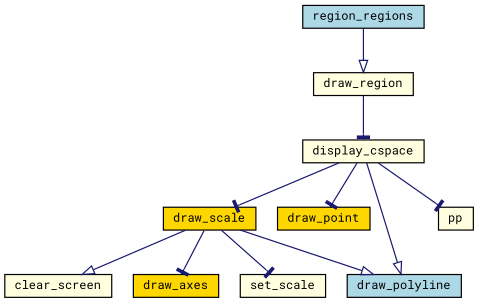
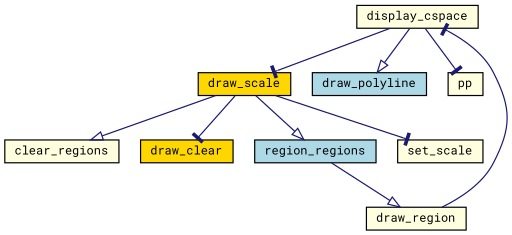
  digraph {
    fontname="Roboto Mono"
    rankdir=TB
    node [color=black fillcolor=lightyellow fontname="Roboto Mono" fontsize=10 shape=record style=filled]
    edge [arrowhead=tee color=midnightblue fontname="Roboto Mono" fontsize=10 labelfontname=Helvetica labelfontsize=10 style=solid]
    n1 [fontcolor=black height=0.2 label=display_cspace width=0.4]
    n2 [fillcolor=gold height=0.2 label=draw_scale width=0.4]
-   n3 [fillcolor=gold height=0.2 label=draw_point width=0.4]
    n4 [fillcolor=lightblue height=0.2 label=draw_polyline width=0.4]
    n5 [height=0.2 label=pp width=0.4]
-   n6 [height=0.2 label=clear_screen width=0.4]
-   n7 [fillcolor=gold height=0.2 label=draw_axes width=0.4]
+   n6 [height=0.2 label=clear_regions width=0.4]
+   n7 [fillcolor=gold height=0.2 label=draw_clear width=0.4]
    n8 [fillcolor=lightblue height=0.2 label=region_regions width=0.4]
    n9 [height=0.2 label=set_scale width=0.4]
    n10 [height=0.2 label=draw_region width=0.4]
    n1 -> n2
-   n1 -> n3
    n1 -> n4 [arrowhead=onormal]
    n1 -> n5
    n2 -> n6 [arrowhead=onormal]
    n2 -> n7
-   n2 -> n4 [arrowhead=onormal]
+   n2 -> n8 [arrowhead=onormal]
    n2 -> n9
    n8 -> n10 [arrowhead=onormal]
    n10 -> n1
  }
